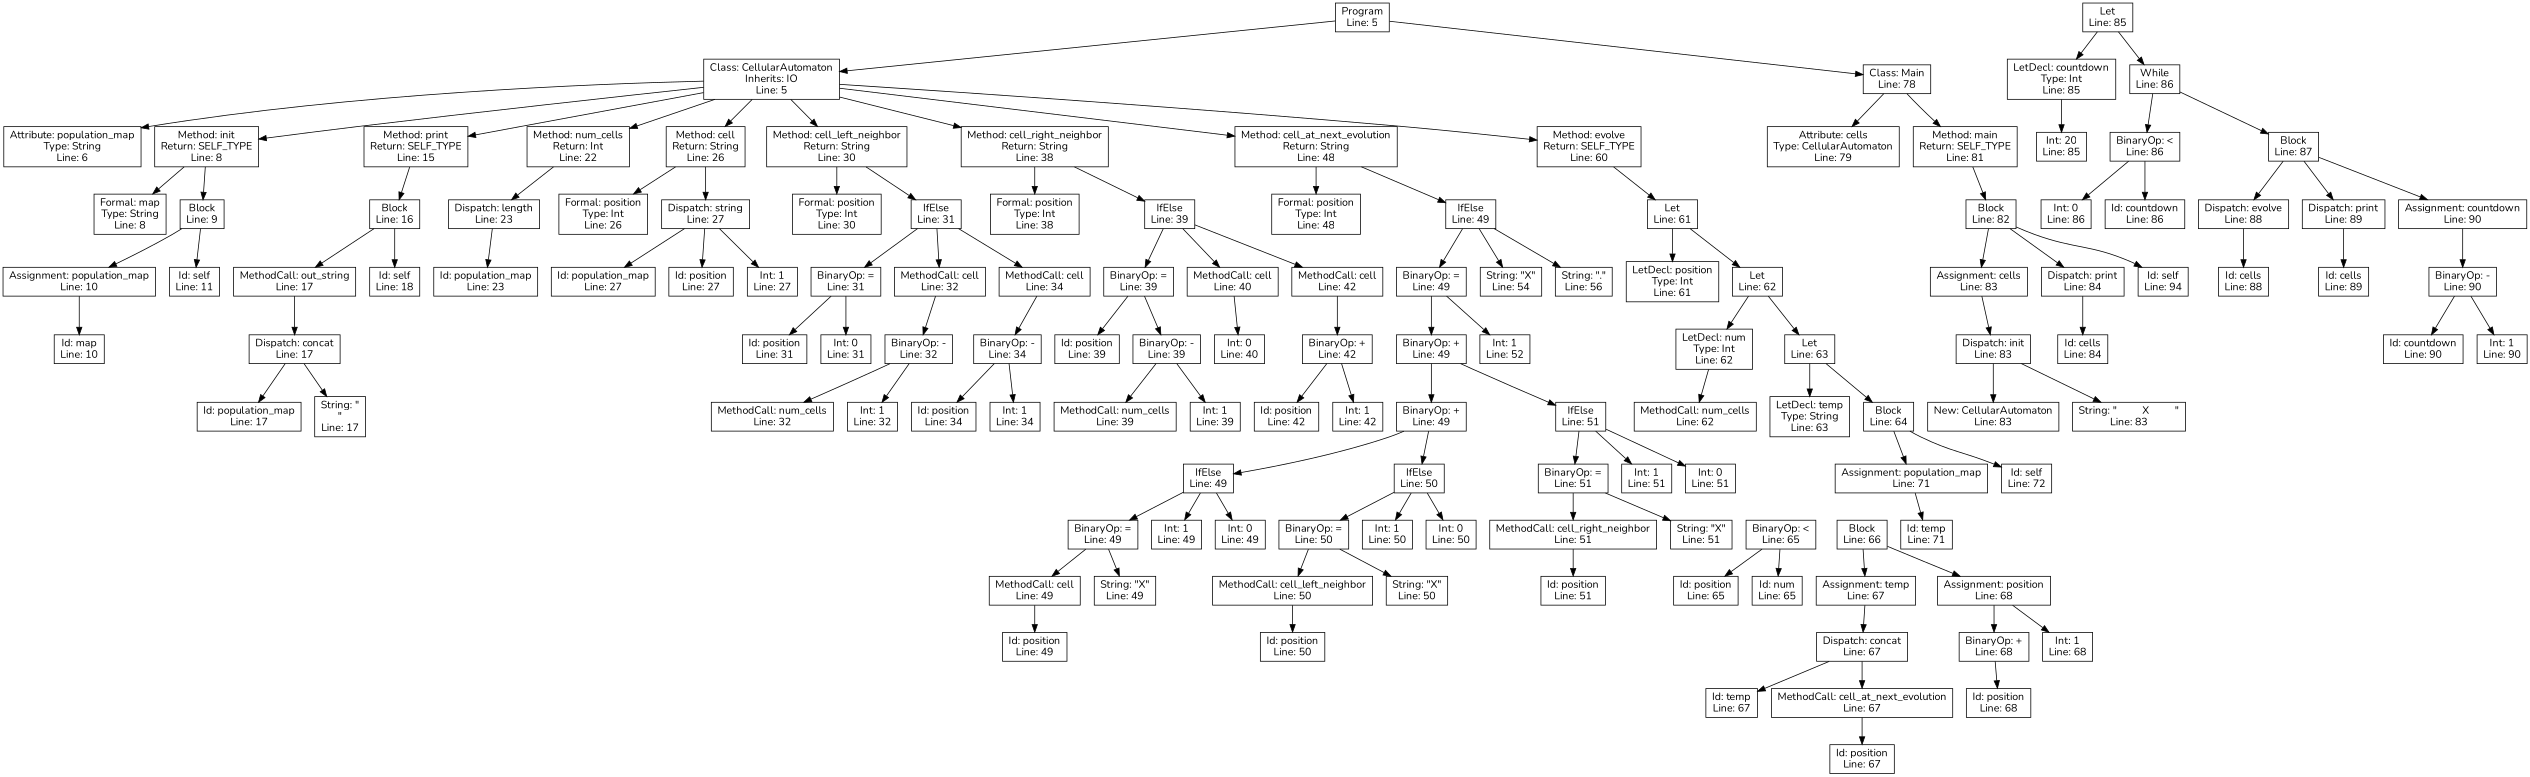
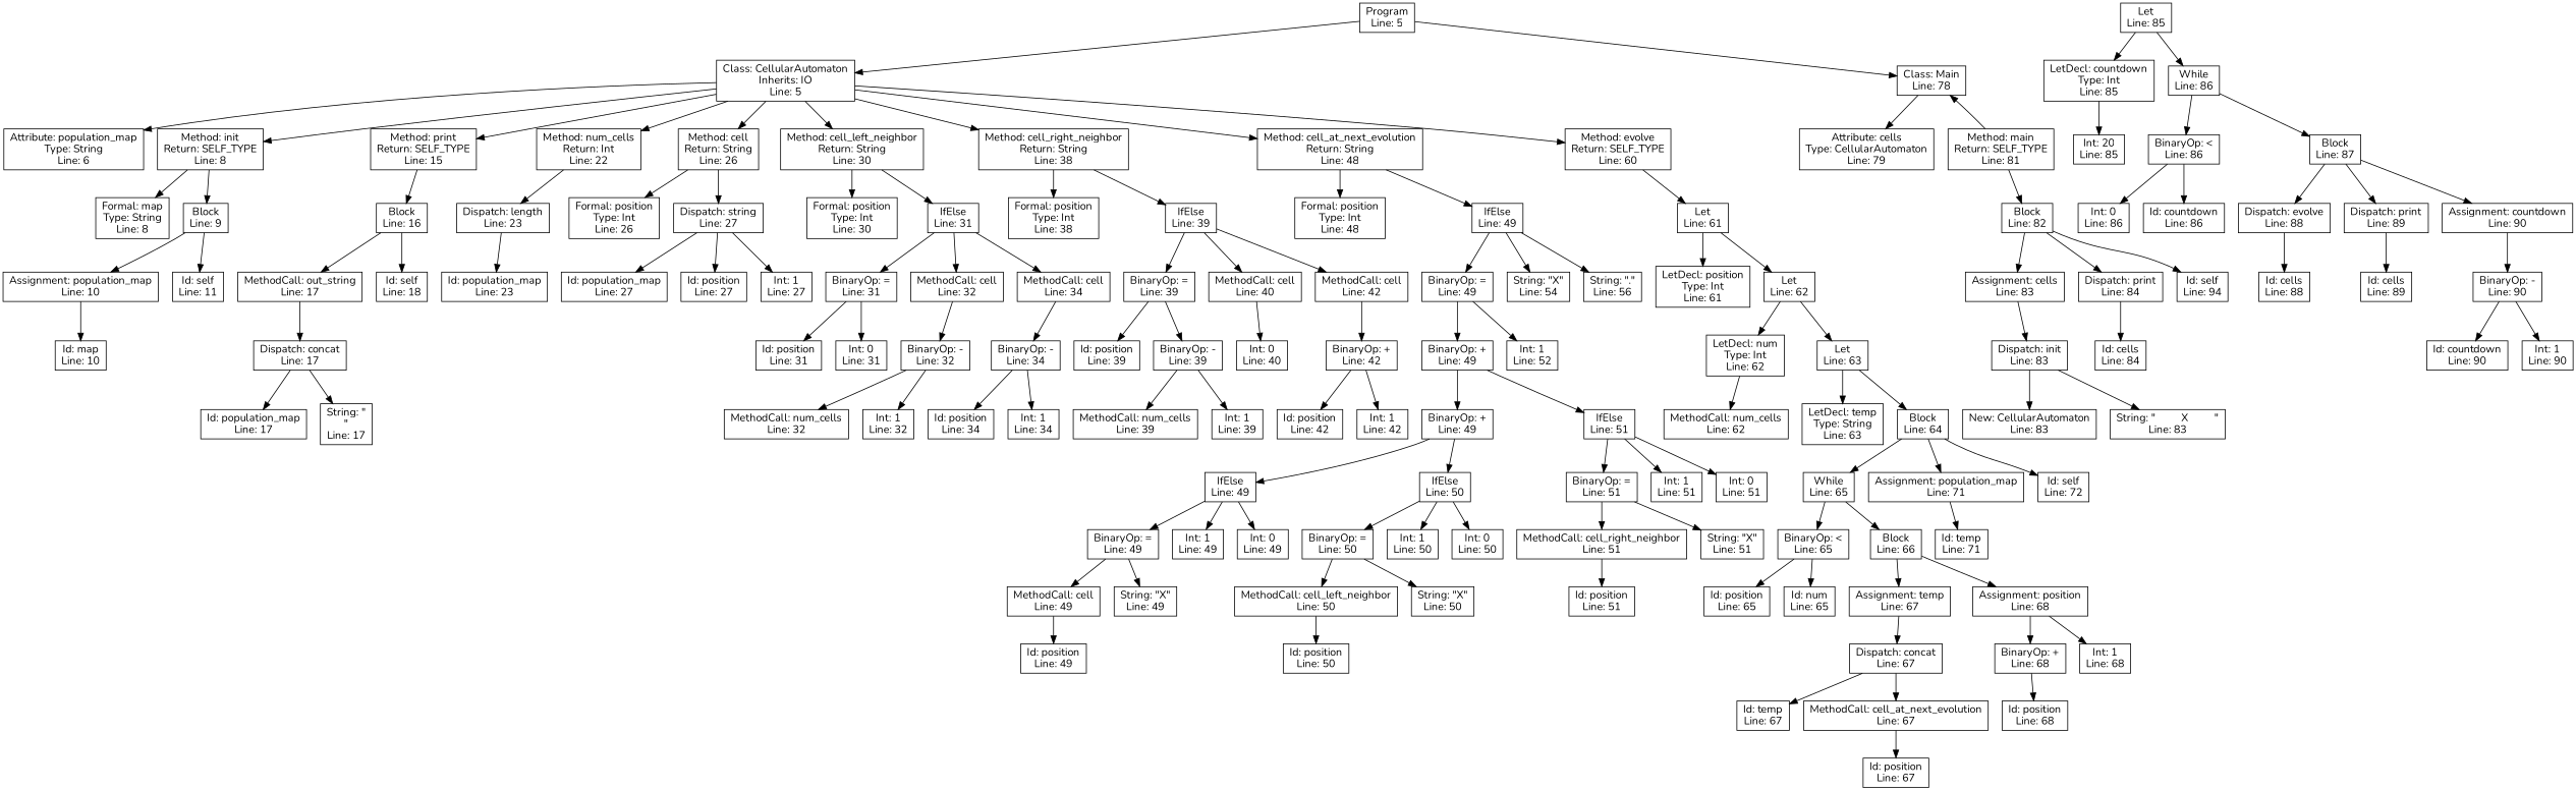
  digraph {
    fontname=Nunito
    node [fontname=Nunito shape=box]
    edge [fontname=Nunito]
    n1 [label="Program\nLine: 5"]
    n2 [label="Class: CellularAutomaton\nInherits: IO\nLine: 5"]
    n3 [label="Class: Main\nLine: 78"]
    n4 [label="Attribute: population_map\nType: String\nLine: 6"]
    n5 [label="Method: init\nReturn: SELF_TYPE\nLine: 8"]
    n6 [label="Method: print\nReturn: SELF_TYPE\nLine: 15"]
    n7 [label="Method: num_cells\nReturn: Int\nLine: 22"]
    n8 [label="Method: cell\nReturn: String\nLine: 26"]
    n9 [label="Method: cell_left_neighbor\nReturn: String\nLine: 30"]
    n10 [label="Method: cell_right_neighbor\nReturn: String\nLine: 38"]
    n11 [label="Method: cell_at_next_evolution\nReturn: String\nLine: 48"]
    n12 [label="Method: evolve\nReturn: SELF_TYPE\nLine: 60"]
    n13 [label="Attribute: cells\nType: CellularAutomaton\nLine: 79"]
    n14 [label="Method: main\nReturn: SELF_TYPE\nLine: 81"]
    n15 [label="Formal: map\nType: String\nLine: 8"]
    n16 [label="Block\nLine: 9"]
    n17 [label="Block\nLine: 16"]
    n18 [label="Dispatch: length\nLine: 23"]
    n19 [label="Formal: position\nType: Int\nLine: 26"]
    n20 [label="Dispatch: string\nLine: 27"]
    n21 [label="Formal: position\nType: Int\nLine: 30"]
    n22 [label="IfElse\nLine: 31"]
    n23 [label="Formal: position\nType: Int\nLine: 38"]
    n24 [label="IfElse\nLine: 39"]
    n25 [label="Formal: position\nType: Int\nLine: 48"]
    n26 [label="IfElse\nLine: 49"]
    n27 [label="Let\nLine: 61"]
    n28 [label="Assignment: population_map\nLine: 10"]
    n29 [label="Id: self\nLine: 11"]
    n30 [label="Id: map\nLine: 10"]
    n31 [label="MethodCall: out_string\nLine: 17"]
    n32 [label="Id: self\nLine: 18"]
    n33 [label="Dispatch: concat\nLine: 17"]
    n34 [label="Id: population_map\nLine: 17"]
    n35 [label="String: \"\n\"\nLine: 17"]
    n36 [label="Id: population_map\nLine: 23"]
    n37 [label="Id: population_map\nLine: 27"]
    n38 [label="Id: position\nLine: 27"]
    n39 [label="Int: 1\nLine: 27"]
    n40 [label="BinaryOp: =\nLine: 31"]
    n41 [label="MethodCall: cell\nLine: 32"]
    n42 [label="MethodCall: cell\nLine: 34"]
    n43 [label="Id: position\nLine: 31"]
    n44 [label="Int: 0\nLine: 31"]
    n45 [label="BinaryOp: -\nLine: 32"]
    n46 [label="BinaryOp: -\nLine: 34"]
    n47 [label="MethodCall: num_cells\nLine: 32"]
    n48 [label="Int: 1\nLine: 32"]
    n49 [label="Id: position\nLine: 34"]
    n50 [label="Int: 1\nLine: 34"]
    n51 [label="BinaryOp: =\nLine: 39"]
    n52 [label="MethodCall: cell\nLine: 40"]
    n53 [label="MethodCall: cell\nLine: 42"]
    n54 [label="Id: position\nLine: 39"]
    n55 [label="BinaryOp: -\nLine: 39"]
    n56 [label="Int: 0\nLine: 40"]
    n57 [label="BinaryOp: +\nLine: 42"]
    n58 [label="MethodCall: num_cells\nLine: 39"]
    n59 [label="Int: 1\nLine: 39"]
    n60 [label="Id: position\nLine: 42"]
    n61 [label="Int: 1\nLine: 42"]
    n62 [label="BinaryOp: =\nLine: 49"]
    n63 [label="String: \"X\"\nLine: 54"]
    n64 [label="String: \".\"\nLine: 56"]
    n65 [label="BinaryOp: +\nLine: 49"]
    n66 [label="Int: 1\nLine: 52"]
    n67 [label="BinaryOp: +\nLine: 49"]
    n68 [label="IfElse\nLine: 51"]
    n69 [label="IfElse\nLine: 49"]
    n70 [label="IfElse\nLine: 50"]
    n71 [label="BinaryOp: =\nLine: 51"]
    n72 [label="Int: 1\nLine: 51"]
    n73 [label="Int: 0\nLine: 51"]
    n74 [label="BinaryOp: =\nLine: 49"]
    n75 [label="Int: 1\nLine: 49"]
    n76 [label="Int: 0\nLine: 49"]
    n77 [label="BinaryOp: =\nLine: 50"]
    n78 [label="Int: 1\nLine: 50"]
    n79 [label="Int: 0\nLine: 50"]
    n80 [label="MethodCall: cell\nLine: 49"]
    n81 [label="String: \"X\"\nLine: 49"]
    n82 [label="Id: position\nLine: 49"]
    n83 [label="MethodCall: cell_left_neighbor\nLine: 50"]
    n84 [label="String: \"X\"\nLine: 50"]
    n85 [label="Id: position\nLine: 50"]
    n86 [label="MethodCall: cell_right_neighbor\nLine: 51"]
    n87 [label="String: \"X\"\nLine: 51"]
    n88 [label="Id: position\nLine: 51"]
    n89 [label="LetDecl: position\nType: Int\nLine: 61"]
    n90 [label="Let\nLine: 62"]
    n91 [label="LetDecl: num\nType: Int\nLine: 62"]
    n92 [label="Let\nLine: 63"]
    n93 [label="MethodCall: num_cells\nLine: 62"]
    n94 [label="LetDecl: temp\nType: String\nLine: 63"]
    n95 [label="Block\nLine: 64"]
+   n96 [label="While\nLine: 65"]
    n97 [label="Assignment: population_map\nLine: 71"]
    n98 [label="Id: self\nLine: 72"]
    n99 [label="BinaryOp: <\nLine: 65"]
    n100 [label="Block\nLine: 66"]
    n101 [label="Id: temp\nLine: 71"]
    n102 [label="Id: position\nLine: 65"]
    n103 [label="Id: num\nLine: 65"]
    n104 [label="Assignment: temp\nLine: 67"]
    n105 [label="Assignment: position\nLine: 68"]
    n106 [label="Dispatch: concat\nLine: 67"]
    n107 [label="BinaryOp: +\nLine: 68"]
    n108 [label="Int: 1\nLine: 68"]
    n109 [label="Id: temp\nLine: 67"]
    n110 [label="MethodCall: cell_at_next_evolution\nLine: 67"]
    n111 [label="Id: position\nLine: 67"]
    n112 [label="Id: position\nLine: 68"]
    n113 [label="Block\nLine: 82"]
    n114 [label="Assignment: cells\nLine: 83"]
    n115 [label="Dispatch: print\nLine: 84"]
    n116 [label="Id: self\nLine: 94"]
    n117 [label="Dispatch: init\nLine: 83"]
    n118 [label="Id: cells\nLine: 84"]
    n119 [label="Let\nLine: 85"]
    n120 [label="LetDecl: countdown\nType: Int\nLine: 85"]
    n121 [label="While\nLine: 86"]
    n122 [label="New: CellularAutomaton\nLine: 83"]
    n123 [label="String: \"         X         \"\nLine: 83"]
    n124 [label="Int: 20\nLine: 85"]
    n125 [label="BinaryOp: <\nLine: 86"]
    n126 [label="Block\nLine: 87"]
    n127 [label="Int: 0\nLine: 86"]
    n128 [label="Id: countdown\nLine: 86"]
    n129 [label="Dispatch: evolve\nLine: 88"]
    n130 [label="Dispatch: print\nLine: 89"]
    n131 [label="Assignment: countdown\nLine: 90"]
    n132 [label="Id: cells\nLine: 88"]
    n133 [label="Id: cells\nLine: 89"]
    n134 [label="BinaryOp: -\nLine: 90"]
    n135 [label="Id: countdown\nLine: 90"]
    n136 [label="Int: 1\nLine: 90"]
    n1 -> n2
    n1 -> n3
    n2 -> n4
    n2 -> n5
    n2 -> n6
    n2 -> n7
    n2 -> n8
    n2 -> n9
    n2 -> n10
    n2 -> n11
    n2 -> n12
    n3 -> n13
-   n3 -> n14
+   n14 -> n3
    n5 -> n15
    n5 -> n16
    n6 -> n17
    n7 -> n18
    n8 -> n19
    n8 -> n20
    n9 -> n21
    n9 -> n22
    n10 -> n23
    n10 -> n24
    n11 -> n25
    n11 -> n26
    n12 -> n27
    n14 -> n113
    n16 -> n28
    n16 -> n29
    n17 -> n31
    n17 -> n32
    n18 -> n36
    n20 -> n37
    n20 -> n38
    n20 -> n39
    n22 -> n40
    n22 -> n41
    n22 -> n42
    n24 -> n51
    n24 -> n52
    n24 -> n53
    n26 -> n62
    n26 -> n63
    n26 -> n64
    n27 -> n89
    n27 -> n90
    n28 -> n30
    n31 -> n33
    n33 -> n34
    n33 -> n35
    n40 -> n43
    n40 -> n44
    n41 -> n45
    n42 -> n46
    n45 -> n47
    n45 -> n48
    n46 -> n49
    n46 -> n50
    n51 -> n54
    n51 -> n55
    n52 -> n56
    n53 -> n57
    n55 -> n58
    n55 -> n59
    n57 -> n60
    n57 -> n61
    n62 -> n65
    n62 -> n66
    n65 -> n67
    n65 -> n68
    n67 -> n69
    n67 -> n70
    n68 -> n71
    n68 -> n72
    n68 -> n73
    n69 -> n74
    n69 -> n75
    n69 -> n76
    n70 -> n77
    n70 -> n78
    n70 -> n79
    n71 -> n86
    n71 -> n87
    n74 -> n80
    n74 -> n81
    n77 -> n83
    n77 -> n84
    n80 -> n82
    n83 -> n85
    n86 -> n88
    n90 -> n91
    n90 -> n92
    n91 -> n93
    n92 -> n94
    n92 -> n95
+   n95 -> n96
    n95 -> n97
    n95 -> n98
+   n96 -> n99
+   n96 -> n100
    n97 -> n101
    n99 -> n102
    n99 -> n103
    n100 -> n104
    n100 -> n105
    n104 -> n106
    n105 -> n107
    n105 -> n108
    n106 -> n109
    n106 -> n110
    n107 -> n112
    n110 -> n111
    n113 -> n114
    n113 -> n115
    n113 -> n116
    n114 -> n117
    n115 -> n118
    n117 -> n122
    n117 -> n123
    n119 -> n120
    n119 -> n121
    n120 -> n124
    n121 -> n125
    n121 -> n126
    n125 -> n127
    n125 -> n128
    n126 -> n129
    n126 -> n130
    n126 -> n131
    n129 -> n132
    n130 -> n133
    n131 -> n134
    n134 -> n135
    n134 -> n136
  }
